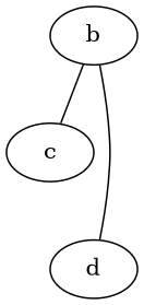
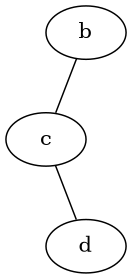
  strict graph {
    c
    d
    b
-   b -- d
+   c -- d
    b -- c
  }
